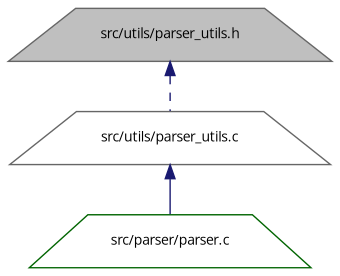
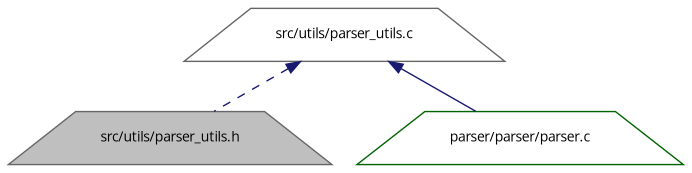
  digraph {
    fontname="Open Sans"
    node [color=gray40 fillcolor=white fontname="Open Sans" fontsize=10 shape=trapezium style=filled]
    edge [color=midnightblue dir=back fontname="Open Sans" fontsize=10 labelfontname=Helvetica labelfontsize=10]
    n1 [fillcolor=grey75 fontcolor=black height=0.2 label="src/utils/parser_utils.h" width=0.4]
    n2 [height=0.2 label="src/utils/parser_utils.c" width=0.4]
-   n3 [color=darkgreen height=0.2 label="src/parser/parser.c" width=0.4]
-   n1 -> n2 [style=dashed]
+   n3 [color=darkgreen height=0.2 label="parser/parser/parser.c" width=0.4]
+   n2 -> n1 [style=dashed]
    n2 -> n3 [style=solid]
  }
